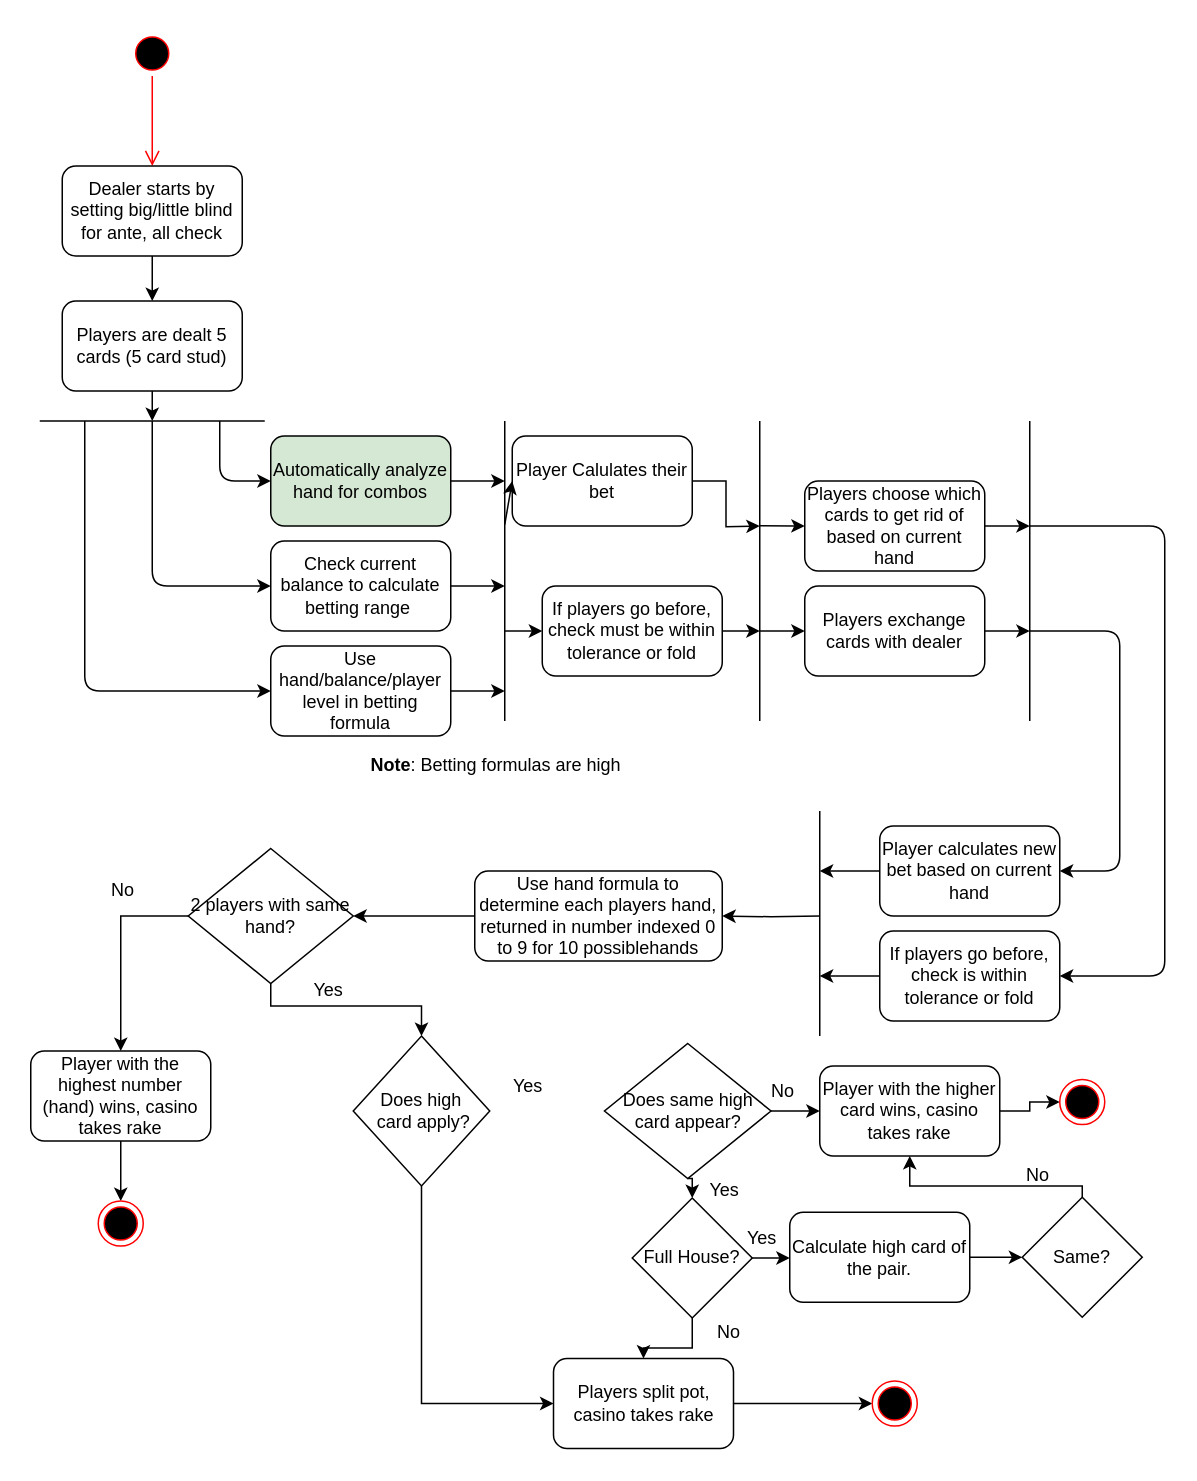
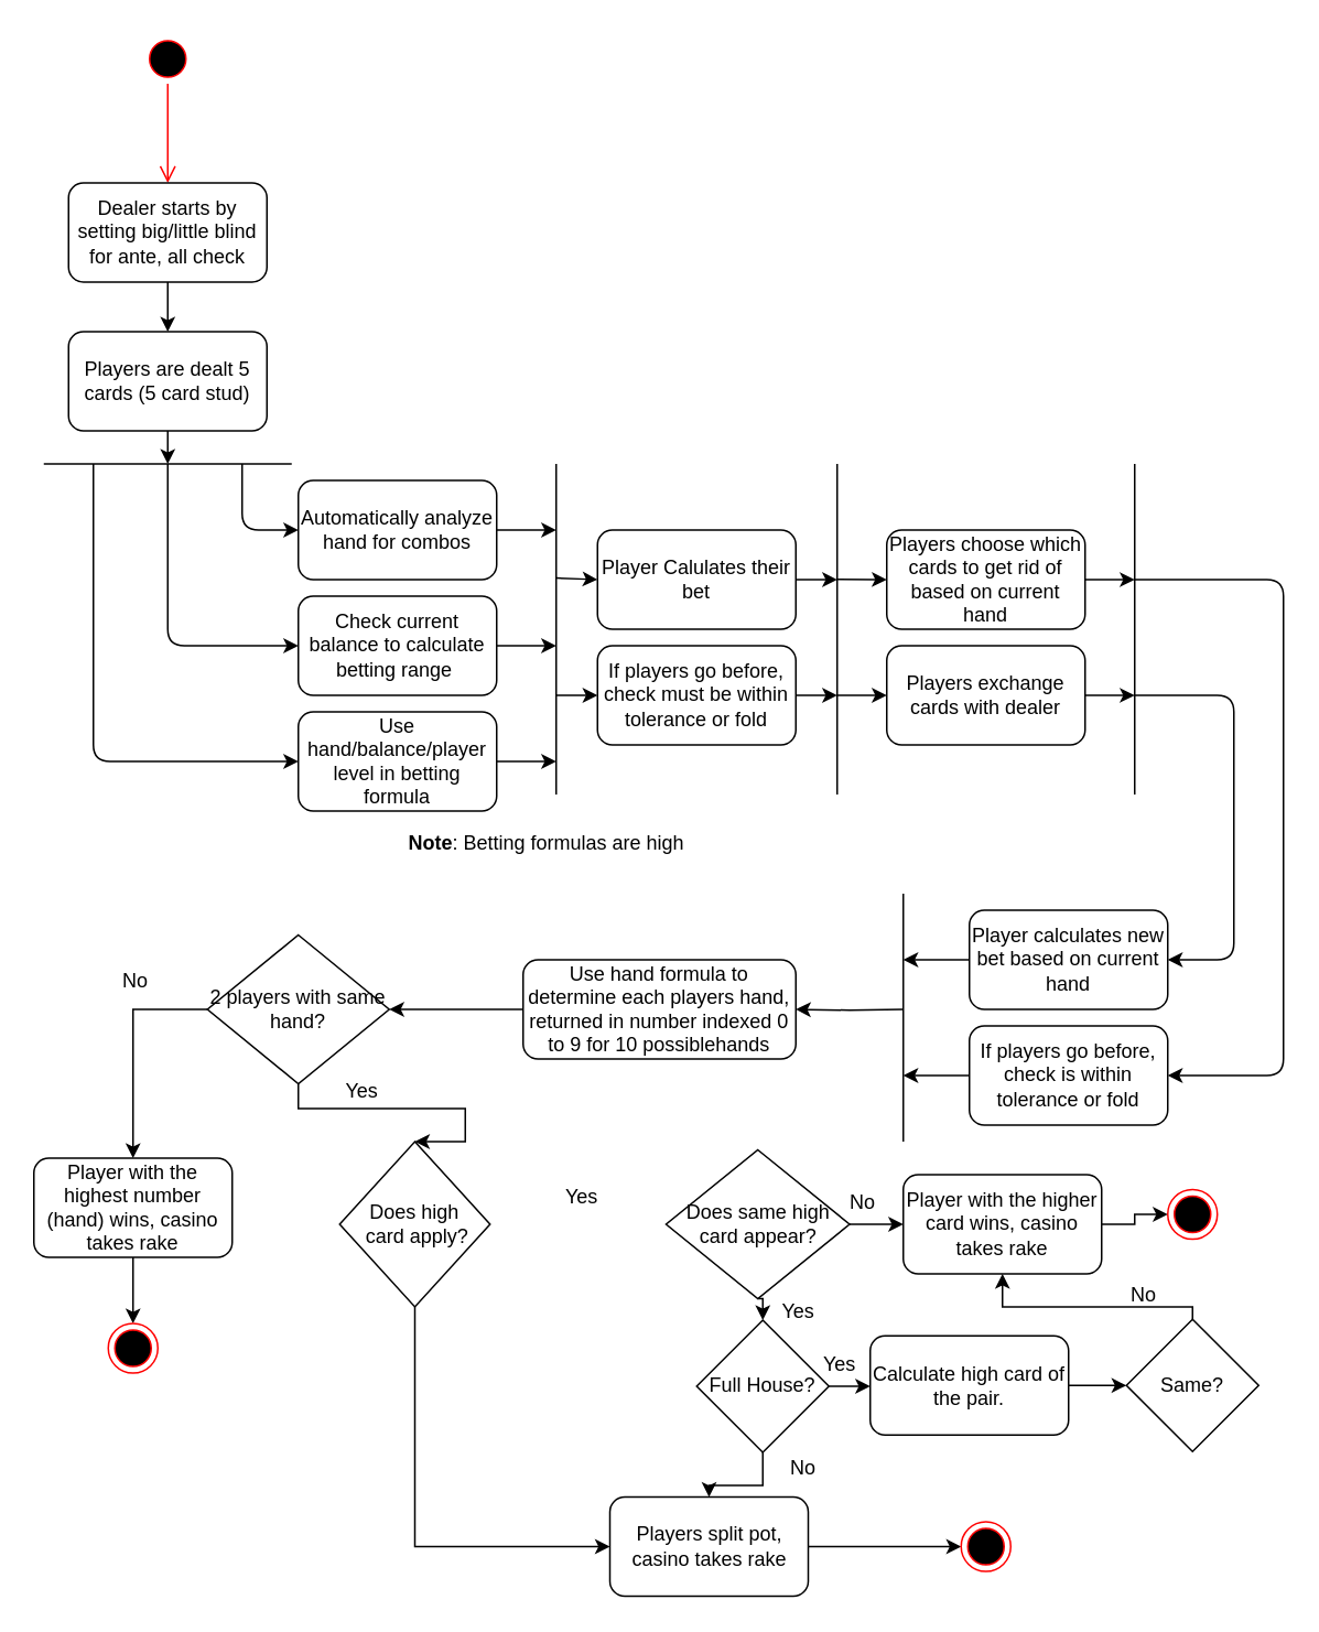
  <mxCell id="0" />
  <mxCell id="1" parent="0" />
  <mxCell id="2" value="" style="ellipse;html=1;shape=startState;fillColor=#000000;strokeColor=#ff0000;" parent="1" vertex="1"><mxGeometry x="86" y="20" width="30" height="30" as="geometry" /></mxCell>
  <mxCell id="3" value="" style="edgeStyle=orthogonalEdgeStyle;html=1;verticalAlign=bottom;endArrow=open;endSize=8;strokeColor=#ff0000;" parent="1" source="2" edge="1"><mxGeometry relative="1" as="geometry"><mxPoint x="101" y="110" as="targetPoint" /></mxGeometry></mxCell>
  <mxCell id="4" style="edgeStyle=orthogonalEdgeStyle;rounded=0;orthogonalLoop=1;jettySize=auto;html=1;exitX=0.5;exitY=1;exitDx=0;exitDy=0;entryX=0.5;entryY=0;entryDx=0;entryDy=0;" parent="1" source="5" target="7" edge="1"><mxGeometry relative="1" as="geometry" /></mxCell>
  <mxCell id="5" value="Dealer starts by setting big/little blind for ante, all check" style="rounded=1;whiteSpace=wrap;html=1;" parent="1" vertex="1"><mxGeometry x="41" y="110" width="120" height="60" as="geometry" /></mxCell>
  <mxCell id="6" style="edgeStyle=orthogonalEdgeStyle;rounded=0;orthogonalLoop=1;jettySize=auto;html=1;exitX=0.5;exitY=1;exitDx=0;exitDy=0;" parent="1" source="7" edge="1"><mxGeometry relative="1" as="geometry"><mxPoint x="101" y="280" as="targetPoint" /></mxGeometry></mxCell>
  <mxCell id="7" value="Players are dealt 5 cards (5 card stud)" style="rounded=1;whiteSpace=wrap;html=1;" parent="1" vertex="1"><mxGeometry x="41" y="200" width="120" height="60" as="geometry" /></mxCell>
  <mxCell id="8" value="" style="endArrow=none;html=1;" parent="1" edge="1"><mxGeometry width="50" height="50" relative="1" as="geometry"><mxPoint x="26" y="280" as="sourcePoint" /><mxPoint x="176" y="280" as="targetPoint" /></mxGeometry></mxCell>
  <mxCell id="9" style="edgeStyle=orthogonalEdgeStyle;rounded=0;orthogonalLoop=1;jettySize=auto;html=1;exitX=1;exitY=0.5;exitDx=0;exitDy=0;" parent="1" source="10" edge="1"><mxGeometry relative="1" as="geometry"><mxPoint x="336" y="320" as="targetPoint" /></mxGeometry></mxCell>
- <mxCell id="10" value="Automatically analyze hand for combos" style="rounded=1;whiteSpace=wrap;html=1;fillColor=#d5e8d4;" parent="1" vertex="1"><mxGeometry x="180" y="290" width="120" height="60" as="geometry" /></mxCell>
+ <mxCell id="10" value="Automatically analyze hand for combos" style="rounded=1;whiteSpace=wrap;html=1;" parent="1" vertex="1"><mxGeometry x="180" y="290" width="120" height="60" as="geometry" /></mxCell>
  <mxCell id="11" style="edgeStyle=orthogonalEdgeStyle;rounded=0;orthogonalLoop=1;jettySize=auto;html=1;exitX=1;exitY=0.5;exitDx=0;exitDy=0;" parent="1" source="12" edge="1"><mxGeometry relative="1" as="geometry"><mxPoint x="336" y="390" as="targetPoint" /></mxGeometry></mxCell>
  <mxCell id="12" value="Check current balance to calculate betting range&amp;nbsp;" style="rounded=1;whiteSpace=wrap;html=1;" parent="1" vertex="1"><mxGeometry x="180" y="360" width="120" height="60" as="geometry" /></mxCell>
  <mxCell id="13" style="edgeStyle=orthogonalEdgeStyle;rounded=0;orthogonalLoop=1;jettySize=auto;html=1;exitX=1;exitY=0.5;exitDx=0;exitDy=0;" parent="1" source="14" edge="1"><mxGeometry relative="1" as="geometry"><mxPoint x="336" y="460" as="targetPoint" /></mxGeometry></mxCell>
  <mxCell id="14" value="Use hand/balance/player level in betting formula" style="rounded=1;whiteSpace=wrap;html=1;" parent="1" vertex="1"><mxGeometry x="180" y="430" width="120" height="60" as="geometry" /></mxCell>
  <mxCell id="15" value="" style="endArrow=classic;html=1;entryX=0;entryY=0.5;entryDx=0;entryDy=0;" parent="1" target="14" edge="1"><mxGeometry width="50" height="50" relative="1" as="geometry"><mxPoint x="56" y="280" as="sourcePoint" /><mxPoint x="56" y="410" as="targetPoint" /><Array as="points"><mxPoint x="56" y="460" /></Array></mxGeometry></mxCell>
  <mxCell id="16" value="" style="endArrow=classic;html=1;entryX=0;entryY=0.5;entryDx=0;entryDy=0;" parent="1" target="10" edge="1"><mxGeometry width="50" height="50" relative="1" as="geometry"><mxPoint x="146" y="280" as="sourcePoint" /><mxPoint x="146" y="380" as="targetPoint" /><Array as="points"><mxPoint x="146" y="320" /></Array></mxGeometry></mxCell>
  <mxCell id="17" value="" style="endArrow=classic;html=1;entryX=0;entryY=0.5;entryDx=0;entryDy=0;" parent="1" target="12" edge="1"><mxGeometry width="50" height="50" relative="1" as="geometry"><mxPoint x="101" y="280" as="sourcePoint" /><mxPoint x="101" y="350" as="targetPoint" /><Array as="points"><mxPoint x="101" y="390" /></Array></mxGeometry></mxCell>
  <mxCell id="18" value="" style="endArrow=none;html=1;" parent="1" edge="1"><mxGeometry width="50" height="50" relative="1" as="geometry"><mxPoint x="336" y="480" as="sourcePoint" /><mxPoint x="336" y="280" as="targetPoint" /></mxGeometry></mxCell>
  <mxCell id="19" style="edgeStyle=orthogonalEdgeStyle;rounded=0;orthogonalLoop=1;jettySize=auto;html=1;exitX=1;exitY=0.5;exitDx=0;exitDy=0;" parent="1" source="20" edge="1"><mxGeometry relative="1" as="geometry"><mxPoint x="506" y="350" as="targetPoint" /></mxGeometry></mxCell>
- <mxCell id="20" value="Player Calulates their bet" style="rounded=1;whiteSpace=wrap;html=1;" parent="1" vertex="1"><mxGeometry x="341" y="290" width="120" height="60" as="geometry" /></mxCell>
+ <mxCell id="20" value="Player Calulates their bet" style="rounded=1;whiteSpace=wrap;html=1;" parent="1" vertex="1"><mxGeometry x="361" y="320" width="120" height="60" as="geometry" /></mxCell>
  <mxCell id="21" style="edgeStyle=orthogonalEdgeStyle;rounded=0;orthogonalLoop=1;jettySize=auto;html=1;exitX=1;exitY=0.5;exitDx=0;exitDy=0;" parent="1" source="22" edge="1"><mxGeometry relative="1" as="geometry"><mxPoint x="506" y="420" as="targetPoint" /></mxGeometry></mxCell>
  <mxCell id="22" value="If players go before, check must be within tolerance or fold" style="rounded=1;whiteSpace=wrap;html=1;" parent="1" vertex="1"><mxGeometry x="361" y="390" width="120" height="60" as="geometry" /></mxCell>
  <mxCell id="23" value="" style="endArrow=none;html=1;" parent="1" edge="1"><mxGeometry width="50" height="50" relative="1" as="geometry"><mxPoint x="506" y="480" as="sourcePoint" /><mxPoint x="506" y="280" as="targetPoint" /></mxGeometry></mxCell>
  <mxCell id="24" style="edgeStyle=orthogonalEdgeStyle;rounded=0;orthogonalLoop=1;jettySize=auto;html=1;exitX=1;exitY=0.5;exitDx=0;exitDy=0;" parent="1" source="25" edge="1"><mxGeometry relative="1" as="geometry"><mxPoint x="686" y="350" as="targetPoint" /></mxGeometry></mxCell>
  <mxCell id="25" value="Players choose which cards to get rid of based on current hand" style="rounded=1;whiteSpace=wrap;html=1;" parent="1" vertex="1"><mxGeometry x="536" y="320" width="120" height="60" as="geometry" /></mxCell>
  <mxCell id="26" style="edgeStyle=orthogonalEdgeStyle;rounded=0;orthogonalLoop=1;jettySize=auto;html=1;exitX=1;exitY=0.5;exitDx=0;exitDy=0;" parent="1" source="27" edge="1"><mxGeometry relative="1" as="geometry"><mxPoint x="686" y="420" as="targetPoint" /></mxGeometry></mxCell>
  <mxCell id="27" value="Players exchange cards with dealer" style="rounded=1;whiteSpace=wrap;html=1;" parent="1" vertex="1"><mxGeometry x="536" y="390" width="120" height="60" as="geometry" /></mxCell>
  <mxCell id="28" style="edgeStyle=orthogonalEdgeStyle;rounded=0;orthogonalLoop=1;jettySize=auto;html=1;exitX=0;exitY=0.5;exitDx=0;exitDy=0;" parent="1" source="29" edge="1"><mxGeometry relative="1" as="geometry"><mxPoint x="546" y="580" as="targetPoint" /></mxGeometry></mxCell>
  <mxCell id="29" value="Player calculates new bet based on current hand" style="rounded=1;whiteSpace=wrap;html=1;" parent="1" vertex="1"><mxGeometry x="586" y="550" width="120" height="60" as="geometry" /></mxCell>
  <mxCell id="30" value="" style="endArrow=none;html=1;" parent="1" edge="1"><mxGeometry width="50" height="50" relative="1" as="geometry"><mxPoint x="686" y="480" as="sourcePoint" /><mxPoint x="686" y="280" as="targetPoint" /></mxGeometry></mxCell>
  <mxCell id="31" style="edgeStyle=orthogonalEdgeStyle;rounded=0;orthogonalLoop=1;jettySize=auto;html=1;exitX=0;exitY=0.5;exitDx=0;exitDy=0;" parent="1" source="32" edge="1"><mxGeometry relative="1" as="geometry"><mxPoint x="546" y="650" as="targetPoint" /></mxGeometry></mxCell>
  <mxCell id="32" value="If players go before, check is within tolerance or fold" style="rounded=1;whiteSpace=wrap;html=1;" parent="1" vertex="1"><mxGeometry x="586" y="620" width="120" height="60" as="geometry" /></mxCell>
  <mxCell id="33" value="" style="endArrow=none;html=1;" parent="1" edge="1"><mxGeometry width="50" height="50" relative="1" as="geometry"><mxPoint x="546" y="690" as="sourcePoint" /><mxPoint x="546" y="540" as="targetPoint" /></mxGeometry></mxCell>
  <mxCell id="34" style="edgeStyle=orthogonalEdgeStyle;rounded=0;orthogonalLoop=1;jettySize=auto;html=1;exitX=1;exitY=0.5;exitDx=0;exitDy=0;entryX=1;entryY=0.5;entryDx=0;entryDy=0;" edge="1" parent="1" target="36"><mxGeometry relative="1" as="geometry"><mxPoint x="546" y="610" as="sourcePoint" /></mxGeometry></mxCell>
  <mxCell id="35" style="edgeStyle=orthogonalEdgeStyle;rounded=0;orthogonalLoop=1;jettySize=auto;html=1;exitX=0;exitY=0.5;exitDx=0;exitDy=0;entryX=1;entryY=0.5;entryDx=0;entryDy=0;" edge="1" parent="1" source="36" target="46"><mxGeometry relative="1" as="geometry" /></mxCell>
  <mxCell id="36" value="Use hand formula to determine each players hand, returned in number indexed 0 to 9 for 10 possiblehands" style="rounded=1;whiteSpace=wrap;html=1;" parent="1" vertex="1"><mxGeometry x="316" y="580" width="165" height="60" as="geometry" /></mxCell>
  <mxCell id="37" value="" style="endArrow=classic;html=1;entryX=0;entryY=0.5;entryDx=0;entryDy=0;" parent="1" target="20" edge="1"><mxGeometry width="50" height="50" relative="1" as="geometry"><mxPoint x="336" y="349" as="sourcePoint" /><mxPoint x="356" y="349" as="targetPoint" /></mxGeometry></mxCell>
  <mxCell id="38" value="" style="endArrow=classic;html=1;entryX=0;entryY=0.5;entryDx=0;entryDy=0;" parent="1" target="22" edge="1"><mxGeometry width="50" height="50" relative="1" as="geometry"><mxPoint x="336" y="420" as="sourcePoint" /><mxPoint x="386" y="390" as="targetPoint" /></mxGeometry></mxCell>
  <mxCell id="39" value="" style="endArrow=classic;html=1;entryX=0;entryY=0.5;entryDx=0;entryDy=0;" parent="1" target="25" edge="1"><mxGeometry width="50" height="50" relative="1" as="geometry"><mxPoint x="506" y="349.8" as="sourcePoint" /><mxPoint x="556" y="299.8" as="targetPoint" /></mxGeometry></mxCell>
  <mxCell id="40" value="" style="endArrow=classic;html=1;entryX=0;entryY=0.5;entryDx=0;entryDy=0;" parent="1" target="27" edge="1"><mxGeometry width="50" height="50" relative="1" as="geometry"><mxPoint x="506" y="420" as="sourcePoint" /><mxPoint x="556" y="370" as="targetPoint" /></mxGeometry></mxCell>
  <mxCell id="41" value="" style="endArrow=classic;html=1;entryX=1;entryY=0.5;entryDx=0;entryDy=0;" parent="1" target="32" edge="1"><mxGeometry width="50" height="50" relative="1" as="geometry"><mxPoint x="686" y="350" as="sourcePoint" /><mxPoint x="736" y="300" as="targetPoint" /><Array as="points"><mxPoint x="776" y="350" /><mxPoint x="776" y="650" /></Array></mxGeometry></mxCell>
  <mxCell id="42" value="" style="endArrow=classic;html=1;entryX=1;entryY=0.5;entryDx=0;entryDy=0;" parent="1" target="29" edge="1"><mxGeometry width="50" height="50" relative="1" as="geometry"><mxPoint x="686" y="420" as="sourcePoint" /><mxPoint x="746" y="380" as="targetPoint" /><Array as="points"><mxPoint x="746" y="420" /><mxPoint x="746" y="580" /></Array></mxGeometry></mxCell>
  <mxCell id="43" value="&lt;b&gt;Note&lt;/b&gt;: Betting formulas are high" style="text;html=1;resizable=0;points=[];autosize=1;align=left;verticalAlign=top;spacingTop=-4;" vertex="1" parent="1"><mxGeometry x="245" y="500" width="210" height="20" as="geometry" /></mxCell>
  <mxCell id="44" style="edgeStyle=orthogonalEdgeStyle;rounded=0;orthogonalLoop=1;jettySize=auto;html=1;exitX=0.5;exitY=1;exitDx=0;exitDy=0;entryX=0.5;entryY=0;entryDx=0;entryDy=0;" edge="1" parent="1" source="46" target="50"><mxGeometry relative="1" as="geometry"><Array as="points"><mxPoint x="180" y="670" /><mxPoint x="281" y="670" /></Array></mxGeometry></mxCell>
  <mxCell id="45" style="edgeStyle=orthogonalEdgeStyle;rounded=0;orthogonalLoop=1;jettySize=auto;html=1;exitX=0;exitY=0.5;exitDx=0;exitDy=0;entryX=0.5;entryY=0;entryDx=0;entryDy=0;" edge="1" parent="1" source="46" target="48"><mxGeometry relative="1" as="geometry" /></mxCell>
  <mxCell id="46" value="2 players with same hand?" style="rhombus;whiteSpace=wrap;html=1;" vertex="1" parent="1"><mxGeometry x="125" y="565" width="110" height="90" as="geometry" /></mxCell>
  <mxCell id="47" style="edgeStyle=orthogonalEdgeStyle;rounded=0;orthogonalLoop=1;jettySize=auto;html=1;exitX=0.5;exitY=1;exitDx=0;exitDy=0;entryX=0.5;entryY=0;entryDx=0;entryDy=0;" edge="1" parent="1" source="48" target="53"><mxGeometry relative="1" as="geometry" /></mxCell>
  <mxCell id="48" value="Player with the highest number (hand) wins, casino takes rake" style="rounded=1;whiteSpace=wrap;html=1;" vertex="1" parent="1"><mxGeometry x="20" y="700" width="120" height="60" as="geometry" /></mxCell>
  <mxCell id="49" style="edgeStyle=orthogonalEdgeStyle;rounded=0;orthogonalLoop=1;jettySize=auto;html=1;exitX=0.5;exitY=1;exitDx=0;exitDy=0;entryX=0;entryY=0.5;entryDx=0;entryDy=0;" edge="1" parent="1" source="50" target="59"><mxGeometry relative="1" as="geometry" /></mxCell>
- <mxCell id="50" value="Does high&lt;br&gt;&amp;nbsp;card apply?" style="rhombus;whiteSpace=wrap;html=1;" vertex="1" parent="1"><mxGeometry x="235" y="690" width="91" height="100" as="geometry" /></mxCell>
+ <mxCell id="50" value="Does high&lt;br&gt;&amp;nbsp;card apply?" style="rhombus;whiteSpace=wrap;html=1;" vertex="1" parent="1"><mxGeometry x="205" y="690" width="91" height="100" as="geometry" /></mxCell>
  <mxCell id="51" value="No" style="text;html=1;resizable=0;points=[];autosize=1;align=left;verticalAlign=top;spacingTop=-4;" vertex="1" parent="1"><mxGeometry x="72" y="583" width="30" height="20" as="geometry" /></mxCell>
  <mxCell id="52" value="Yes" style="text;html=1;resizable=0;points=[];autosize=1;align=left;verticalAlign=top;spacingTop=-4;" vertex="1" parent="1"><mxGeometry x="207" y="650" width="30" height="20" as="geometry" /></mxCell>
  <mxCell id="53" value="" style="ellipse;html=1;shape=endState;fillColor=#000000;strokeColor=#ff0000;" vertex="1" parent="1"><mxGeometry x="65" y="800" width="30" height="30" as="geometry" /></mxCell>
  <mxCell id="54" style="edgeStyle=orthogonalEdgeStyle;rounded=0;orthogonalLoop=1;jettySize=auto;html=1;exitX=1;exitY=0.5;exitDx=0;exitDy=0;entryX=0;entryY=0.5;entryDx=0;entryDy=0;" edge="1" parent="1" source="55" target="56"><mxGeometry relative="1" as="geometry" /></mxCell>
  <mxCell id="55" value="Player with the higher card wins, casino takes rake" style="rounded=1;whiteSpace=wrap;html=1;" vertex="1" parent="1"><mxGeometry x="546" y="710" width="120" height="60" as="geometry" /></mxCell>
  <mxCell id="56" value="" style="ellipse;html=1;shape=endState;fillColor=#000000;strokeColor=#ff0000;" vertex="1" parent="1"><mxGeometry x="706" y="719" width="30" height="30" as="geometry" /></mxCell>
  <mxCell id="57" value="Yes" style="text;html=1;resizable=0;points=[];autosize=1;align=left;verticalAlign=top;spacingTop=-4;" vertex="1" parent="1"><mxGeometry x="340" y="714" width="30" height="20" as="geometry" /></mxCell>
  <mxCell id="58" style="edgeStyle=orthogonalEdgeStyle;rounded=0;orthogonalLoop=1;jettySize=auto;html=1;exitX=1;exitY=0.5;exitDx=0;exitDy=0;entryX=0;entryY=0.5;entryDx=0;entryDy=0;" edge="1" parent="1" source="59" target="64"><mxGeometry relative="1" as="geometry" /></mxCell>
  <mxCell id="59" value="Players split pot, casino takes rake" style="rounded=1;whiteSpace=wrap;html=1;" vertex="1" parent="1"><mxGeometry x="368.5" y="905" width="120" height="60" as="geometry" /></mxCell>
  <mxCell id="60" style="edgeStyle=orthogonalEdgeStyle;rounded=0;orthogonalLoop=1;jettySize=auto;html=1;exitX=1;exitY=0.5;exitDx=0;exitDy=0;entryX=0;entryY=0.5;entryDx=0;entryDy=0;" edge="1" parent="1" source="62" target="55"><mxGeometry relative="1" as="geometry" /></mxCell>
  <mxCell id="61" style="edgeStyle=orthogonalEdgeStyle;rounded=0;orthogonalLoop=1;jettySize=auto;html=1;exitX=0.5;exitY=1;exitDx=0;exitDy=0;entryX=0.5;entryY=0;entryDx=0;entryDy=0;" edge="1" parent="1" source="62" target="67"><mxGeometry relative="1" as="geometry" /></mxCell>
  <mxCell id="62" value="Does same high card appear?" style="rhombus;whiteSpace=wrap;html=1;" vertex="1" parent="1"><mxGeometry x="402.5" y="695" width="111" height="90" as="geometry" /></mxCell>
  <mxCell id="63" value="No" style="text;html=1;resizable=0;points=[];autosize=1;align=left;verticalAlign=top;spacingTop=-4;" vertex="1" parent="1"><mxGeometry x="512" y="717" width="30" height="20" as="geometry" /></mxCell>
  <mxCell id="64" value="" style="ellipse;html=1;shape=endState;fillColor=#000000;strokeColor=#ff0000;" vertex="1" parent="1"><mxGeometry x="581" y="920" width="30" height="30" as="geometry" /></mxCell>
  <mxCell id="65" style="edgeStyle=orthogonalEdgeStyle;rounded=0;orthogonalLoop=1;jettySize=auto;html=1;exitX=1;exitY=0.5;exitDx=0;exitDy=0;entryX=0;entryY=0.5;entryDx=0;entryDy=0;" edge="1" parent="1" source="67" target="69"><mxGeometry relative="1" as="geometry" /></mxCell>
  <mxCell id="66" style="edgeStyle=orthogonalEdgeStyle;rounded=0;orthogonalLoop=1;jettySize=auto;html=1;exitX=0.5;exitY=1;exitDx=0;exitDy=0;entryX=0.5;entryY=0;entryDx=0;entryDy=0;" edge="1" parent="1" source="67" target="59"><mxGeometry relative="1" as="geometry" /></mxCell>
  <mxCell id="67" value="Full House?" style="rhombus;whiteSpace=wrap;html=1;" vertex="1" parent="1"><mxGeometry x="421" y="798" width="80" height="80" as="geometry" /></mxCell>
  <mxCell id="68" style="edgeStyle=orthogonalEdgeStyle;rounded=0;orthogonalLoop=1;jettySize=auto;html=1;exitX=1;exitY=0.5;exitDx=0;exitDy=0;entryX=0;entryY=0.5;entryDx=0;entryDy=0;" edge="1" parent="1" source="69" target="71"><mxGeometry relative="1" as="geometry" /></mxCell>
  <mxCell id="69" value="Calculate high card of the pair." style="rounded=1;whiteSpace=wrap;html=1;" vertex="1" parent="1"><mxGeometry x="526" y="807.5" width="120" height="60" as="geometry" /></mxCell>
  <mxCell id="70" style="edgeStyle=orthogonalEdgeStyle;rounded=0;orthogonalLoop=1;jettySize=auto;html=1;exitX=0.5;exitY=0;exitDx=0;exitDy=0;entryX=0.5;entryY=1;entryDx=0;entryDy=0;" edge="1" parent="1" source="71" target="55"><mxGeometry relative="1" as="geometry"><Array as="points"><mxPoint x="721" y="790" /><mxPoint x="606" y="790" /></Array></mxGeometry></mxCell>
  <mxCell id="71" value="Same?" style="rhombus;whiteSpace=wrap;html=1;" vertex="1" parent="1"><mxGeometry x="681" y="797.5" width="80" height="80" as="geometry" /></mxCell>
  <mxCell id="72" value="No" style="text;html=1;resizable=0;points=[];autosize=1;align=left;verticalAlign=top;spacingTop=-4;" vertex="1" parent="1"><mxGeometry x="682" y="773" width="30" height="20" as="geometry" /></mxCell>
  <mxCell id="73" value="Yes" style="text;html=1;resizable=0;points=[];autosize=1;align=left;verticalAlign=top;spacingTop=-4;" vertex="1" parent="1"><mxGeometry x="471" y="783" width="30" height="20" as="geometry" /></mxCell>
  <mxCell id="74" value="No" style="text;html=1;resizable=0;points=[];autosize=1;align=left;verticalAlign=top;spacingTop=-4;" vertex="1" parent="1"><mxGeometry x="476" y="877.5" width="30" height="20" as="geometry" /></mxCell>
  <mxCell id="75" value="Yes" style="text;html=1;resizable=0;points=[];autosize=1;align=left;verticalAlign=top;spacingTop=-4;" vertex="1" parent="1"><mxGeometry x="496" y="815" width="30" height="20" as="geometry" /></mxCell>
